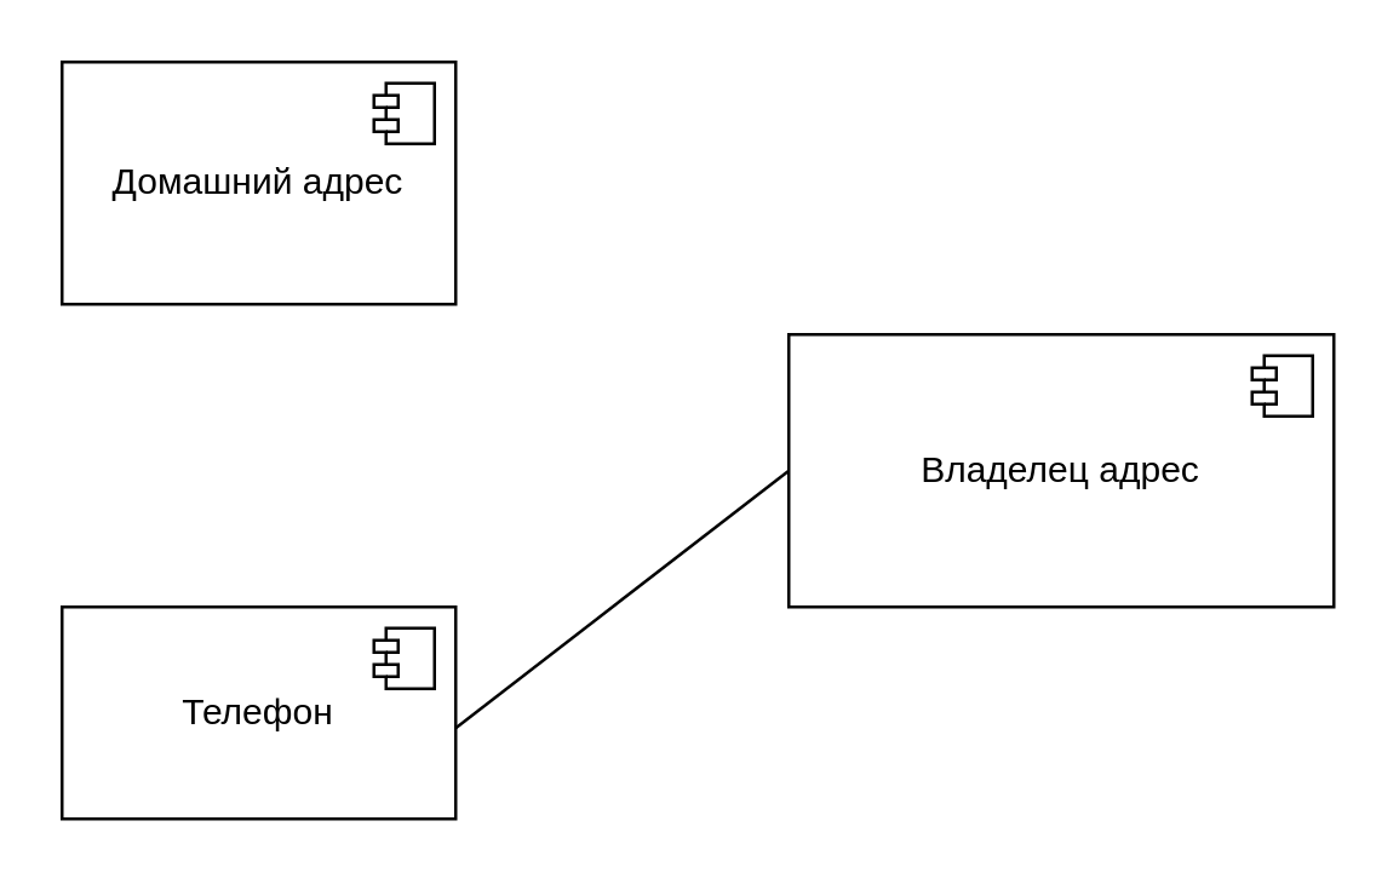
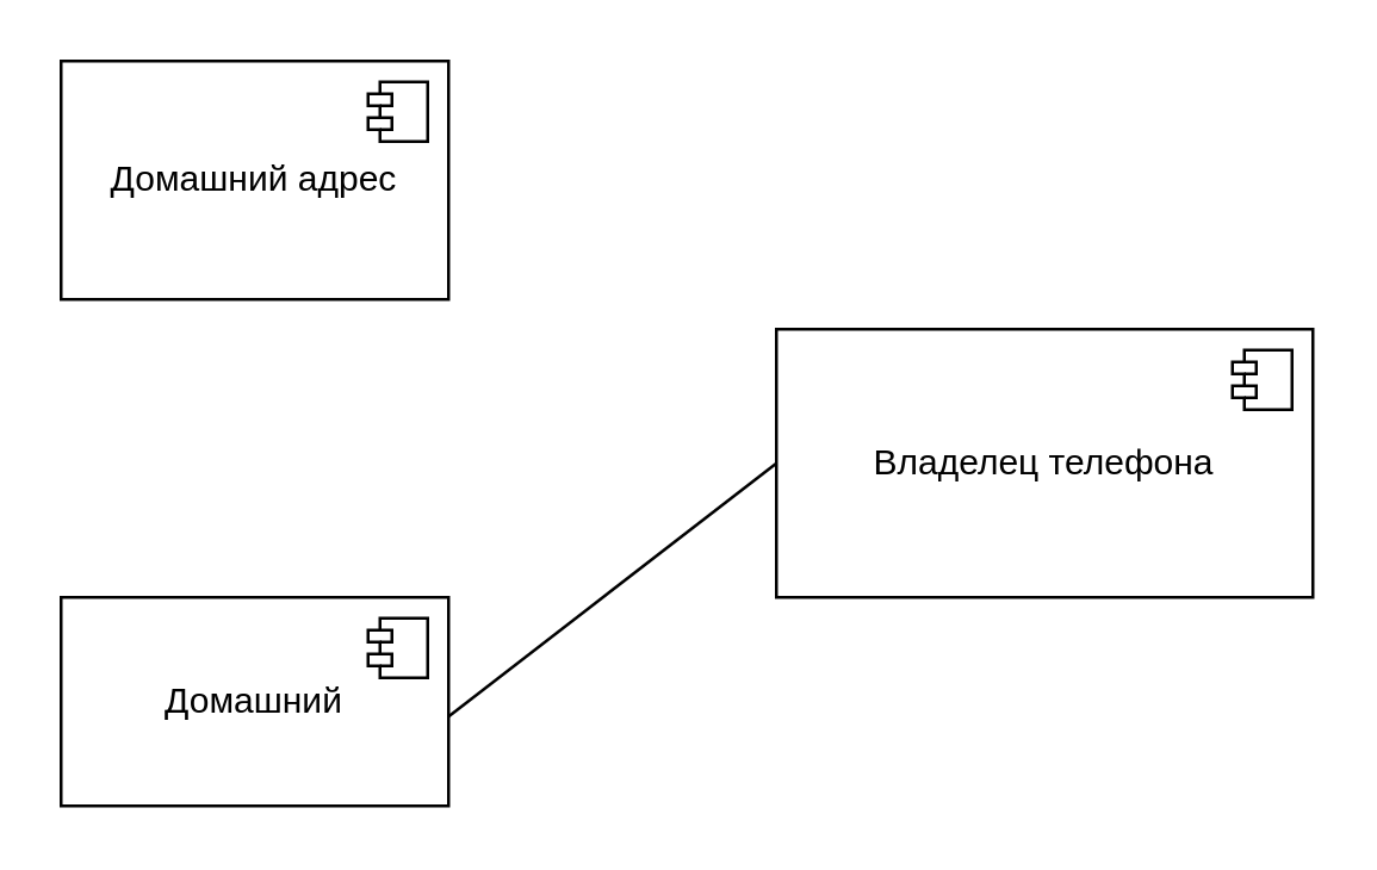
  <mxCell id="0" />
  <mxCell id="1" parent="0" />
- <mxCell id="2" value="Владелец адрес" style="html=1;dropTarget=0;whiteSpace=wrap;" vertex="1" parent="1"><mxGeometry x="260" y="110" width="180" height="90" as="geometry" /></mxCell>
+ <mxCell id="2" value="Владелец телефона" style="html=1;dropTarget=0;whiteSpace=wrap;" vertex="1" parent="1"><mxGeometry x="260" y="110" width="180" height="90" as="geometry" /></mxCell>
  <mxCell id="3" value="" style="shape=module;jettyWidth=8;jettyHeight=4;" vertex="1" parent="2"><mxGeometry x="1" width="20" height="20" relative="1" as="geometry"><mxPoint x="-27" y="7" as="offset" /></mxGeometry></mxCell>
  <mxCell id="4" value="Домашний адрес" style="html=1;dropTarget=0;whiteSpace=wrap;" vertex="1" parent="1"><mxGeometry x="20" y="20" width="130" height="80" as="geometry" /></mxCell>
  <mxCell id="5" value="" style="shape=module;jettyWidth=8;jettyHeight=4;" vertex="1" parent="4"><mxGeometry x="1" width="20" height="20" relative="1" as="geometry"><mxPoint x="-27" y="7" as="offset" /></mxGeometry></mxCell>
- <mxCell id="6" value="Телефон" style="html=1;dropTarget=0;whiteSpace=wrap;" vertex="1" parent="1"><mxGeometry x="20" y="200" width="130" height="70" as="geometry" /></mxCell>
+ <mxCell id="6" value="Домашний" style="html=1;dropTarget=0;whiteSpace=wrap;" vertex="1" parent="1"><mxGeometry x="20" y="200" width="130" height="70" as="geometry" /></mxCell>
  <mxCell id="7" value="" style="shape=module;jettyWidth=8;jettyHeight=4;" vertex="1" parent="6"><mxGeometry x="1" width="20" height="20" relative="1" as="geometry"><mxPoint x="-27" y="7" as="offset" /></mxGeometry></mxCell>
  <mxCell id="8" value="" style="endArrow=none;html=1;rounded=0;entryX=0;entryY=0.5;entryDx=0;entryDy=0;exitX=1;exitY=0.5;exitDx=0;exitDy=0;" edge="1" parent="1" target="2"><mxGeometry width="50" height="50" relative="1" as="geometry"><mxPoint x="150" y="240" as="sourcePoint" /><mxPoint x="260" y="335" as="targetPoint" /></mxGeometry></mxCell>
